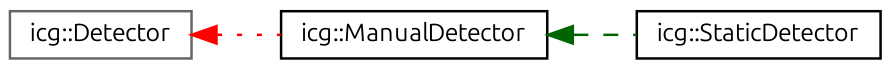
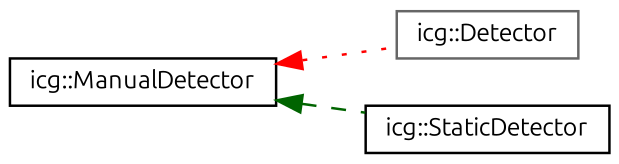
  digraph {
    fontname=Ubuntu
    rankdir=LR
    node [color=black fillcolor=white fontname=Ubuntu fontsize=10 shape=record style=filled]
    edge [dir=back fontname=Ubuntu fontsize=10 labelfontname=Helvetica labelfontsize=10]
    n1 [color=gray40 height=0.2 label="icg::Detector" width=0.4]
    n2 [height=0.2 label="icg::ManualDetector" width=0.4]
    n3 [height=0.2 label="icg::StaticDetector" width=0.4]
-   n1 -> n2 [color=red style=dotted]
+   n2 -> n1 [color=red style=dotted]
    n2 -> n3 [color=darkgreen style=dashed]
  }
